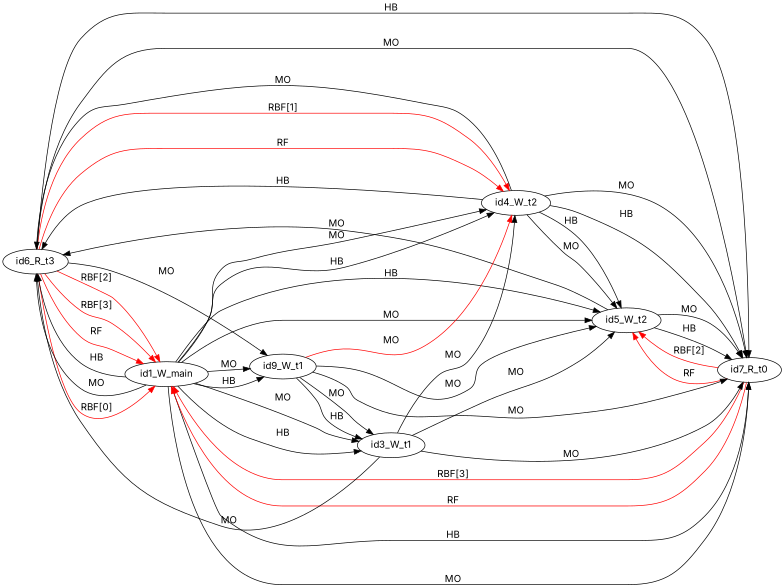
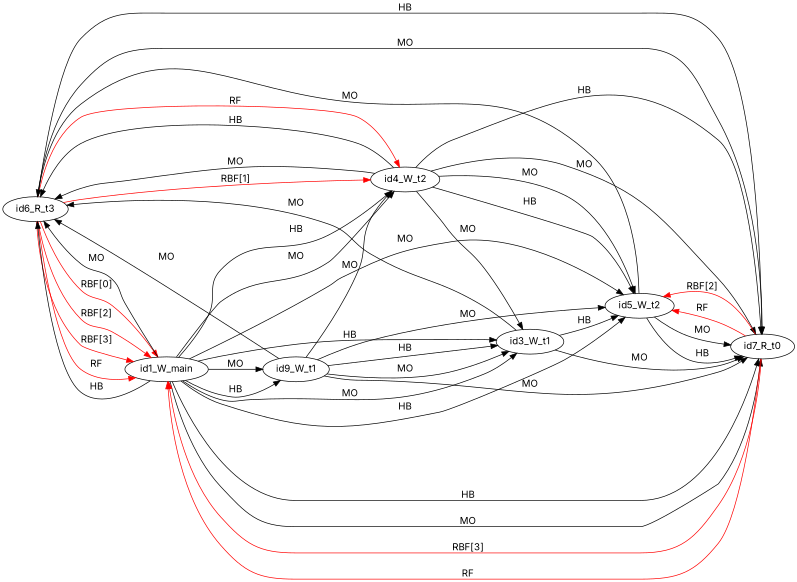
  digraph {
    fontname=Inter
    rankdir=LR
    node [fontname=Inter]
    edge [color=black fontname=Inter]
    id6_R_t3
    id1_W_main
    id4_W_t2
    n4 [label=id7_R_t0]
    id5_W_t2
    n6 [label=id9_W_t1]
    id3_W_t1
    id6_R_t3 -> id1_W_main [color=red label="RBF[0]"]
    id6_R_t3 -> id1_W_main [color=red label="RBF[2]"]
    id6_R_t3 -> id1_W_main [color=red label="RBF[3]"]
    id6_R_t3 -> id1_W_main [color=red label=RF]
    id6_R_t3 -> id4_W_t2 [color=red label="RBF[1]"]
    id6_R_t3 -> id4_W_t2 [color=red label=RF]
    id6_R_t3 -> n4 [label=HB]
    id6_R_t3 -> n4 [label=MO]
    id1_W_main -> id6_R_t3 [label=HB]
    id1_W_main -> id6_R_t3 [label=MO]
    id1_W_main -> id4_W_t2 [label=HB]
    id1_W_main -> id4_W_t2 [label=MO]
    id1_W_main -> n4 [label=HB]
    id1_W_main -> n4 [label=MO]
    id1_W_main -> id5_W_t2 [label=HB]
    id1_W_main -> id5_W_t2 [label=MO]
    id1_W_main -> n6 [label=HB]
    id1_W_main -> n6 [label=MO]
    id1_W_main -> id3_W_t1 [label=HB]
    id1_W_main -> id3_W_t1 [label=MO]
    id4_W_t2 -> id6_R_t3 [label=HB]
    id4_W_t2 -> id6_R_t3 [label=MO]
    id4_W_t2 -> n4 [label=HB]
    id4_W_t2 -> n4 [label=MO]
    id4_W_t2 -> id5_W_t2 [label=HB]
    id4_W_t2 -> id5_W_t2 [label=MO]
    n4 -> id1_W_main [color=red label="RBF[3]"]
    n4 -> id1_W_main [color=red label=RF]
    n4 -> id5_W_t2 [color=red label="RBF[2]"]
    n4 -> id5_W_t2 [color=red label=RF]
    id5_W_t2 -> id6_R_t3 [label=MO]
    id5_W_t2 -> n4 [label=HB]
    id5_W_t2 -> n4 [label=MO]
-   id6_R_t3 -> n6 [label=MO]
-   n6 -> id4_W_t2 [color=red label=MO]
+   n6 -> id6_R_t3 [label=MO]
+   n6 -> id4_W_t2 [label=MO]
    n6 -> n4 [label=MO]
    n6 -> id5_W_t2 [label=MO]
    n6 -> id3_W_t1 [label=HB]
    n6 -> id3_W_t1 [label=MO]
    id3_W_t1 -> id6_R_t3 [label=MO]
-   id3_W_t1 -> id4_W_t2 [label=MO]
+   id4_W_t2 -> id3_W_t1 [label=MO]
    id3_W_t1 -> n4 [label=MO]
-   id3_W_t1 -> id5_W_t2 [label=MO]
+   id3_W_t1 -> id5_W_t2 [label=HB]
  }
